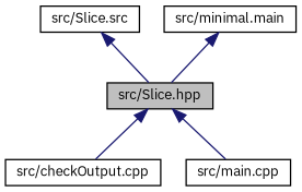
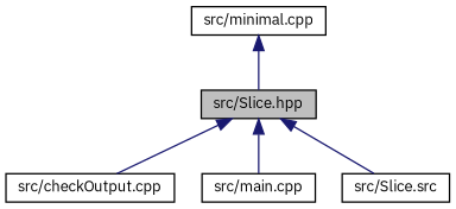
  digraph {
    fontname="IBM Plex Sans"
    node [color=black fillcolor=white fontname="IBM Plex Sans" fontsize=10 shape=record style=filled]
    edge [color=midnightblue dir=back fontname="IBM Plex Sans" fontsize=10 labelfontname=Helvetica labelfontsize=10 style=solid]
    n1 [fillcolor=grey75 fontcolor=black height=0.2 label="src/Slice.hpp" width=0.4]
    n2 [height=0.2 label="src/checkOutput.cpp" width=0.4]
    n3 [height=0.2 label="src/main.cpp" width=0.4]
    n4 [height=0.2 label="src/Slice.src" width=0.4]
-   n5 [height=0.2 label="src/minimal.main" width=0.4]
+   n5 [height=0.2 label="src/minimal.cpp" width=0.4]
    n1 -> n2
    n1 -> n3
-   n4 -> n1
+   n1 -> n4
    n5 -> n1
  }
